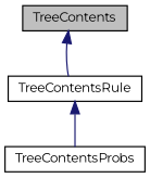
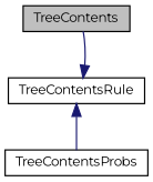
  digraph {
    fontname=Montserrat
    node [color=black fillcolor=white fontname=Montserrat fontsize=10 shape=record style=filled]
    edge [color=midnightblue dir=back fontname=Montserrat fontsize=10 labelfontname=FreeSans labelfontsize=10 style=solid]
    n1 [fillcolor=grey75 fontcolor=black height=0.2 label=TreeContents width=0.4]
    n2 [height=0.2 label=TreeContentsRule width=0.4]
    n3 [height=0.2 label=TreeContentsProbs width=0.4]
-   n1 -> n2
+   n2 -> n1
    n2 -> n3
  }
